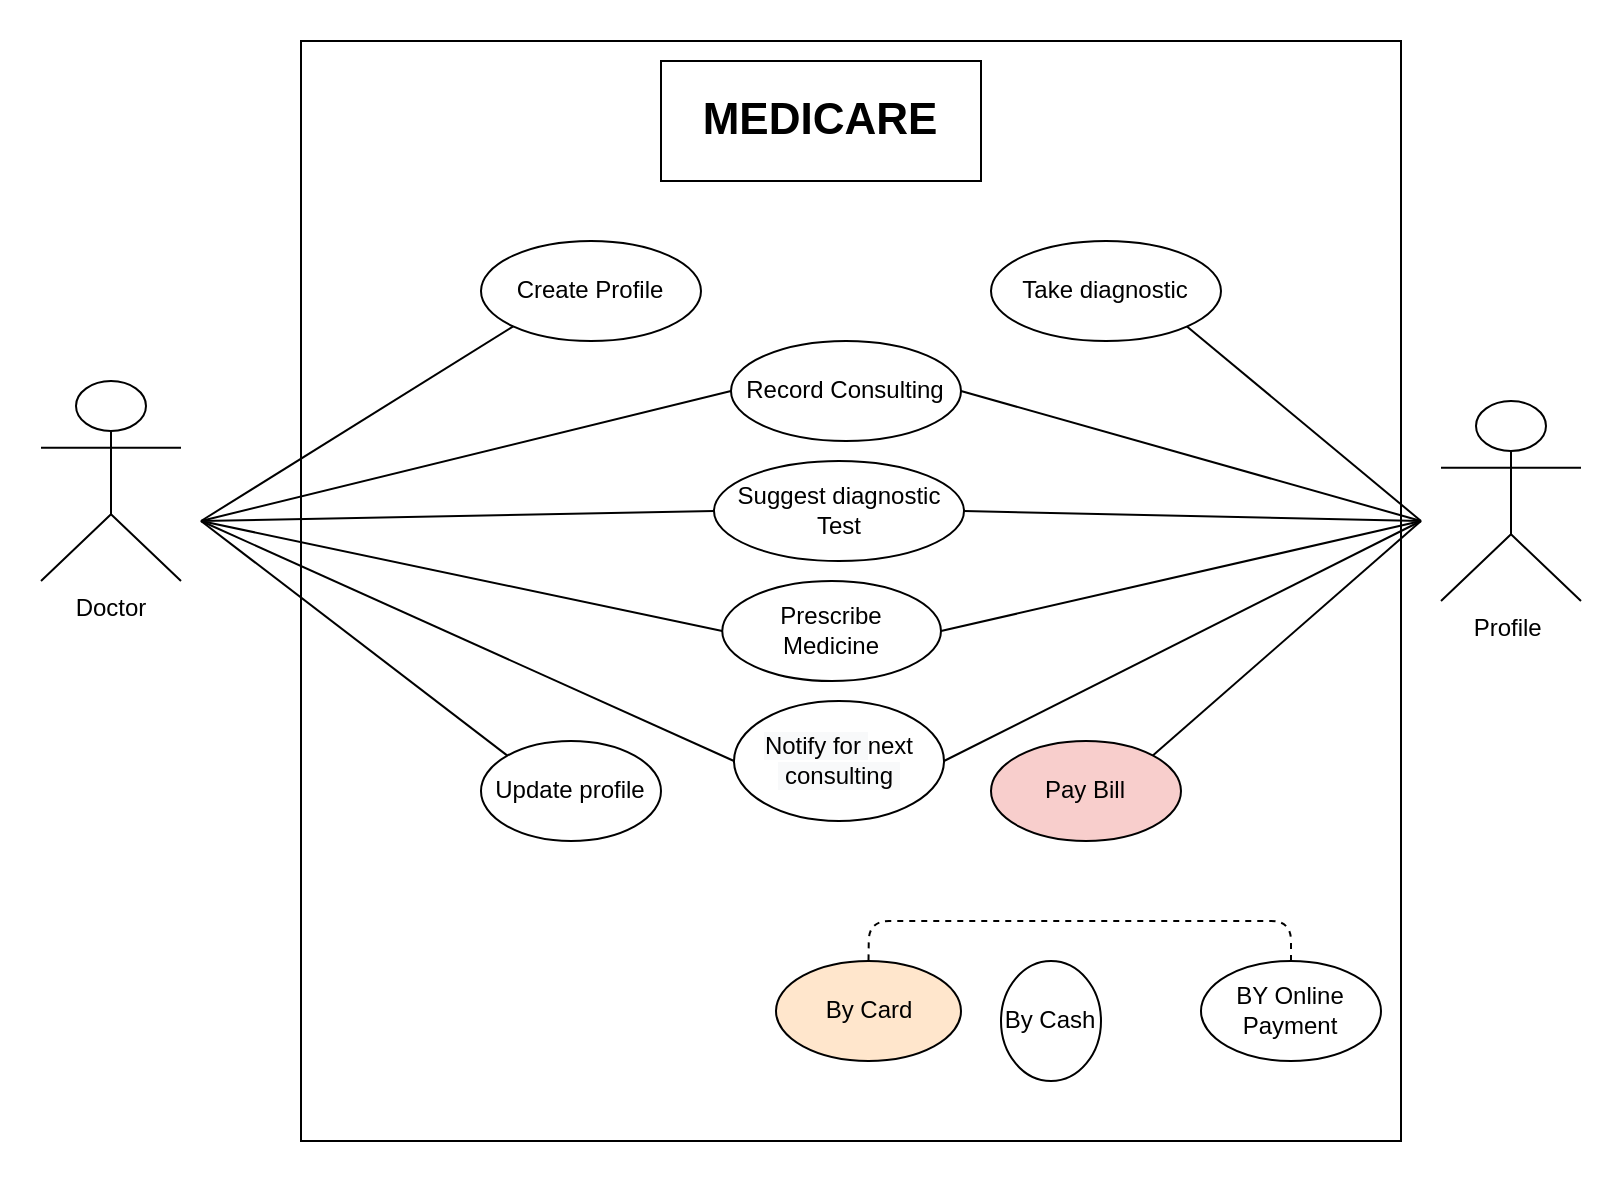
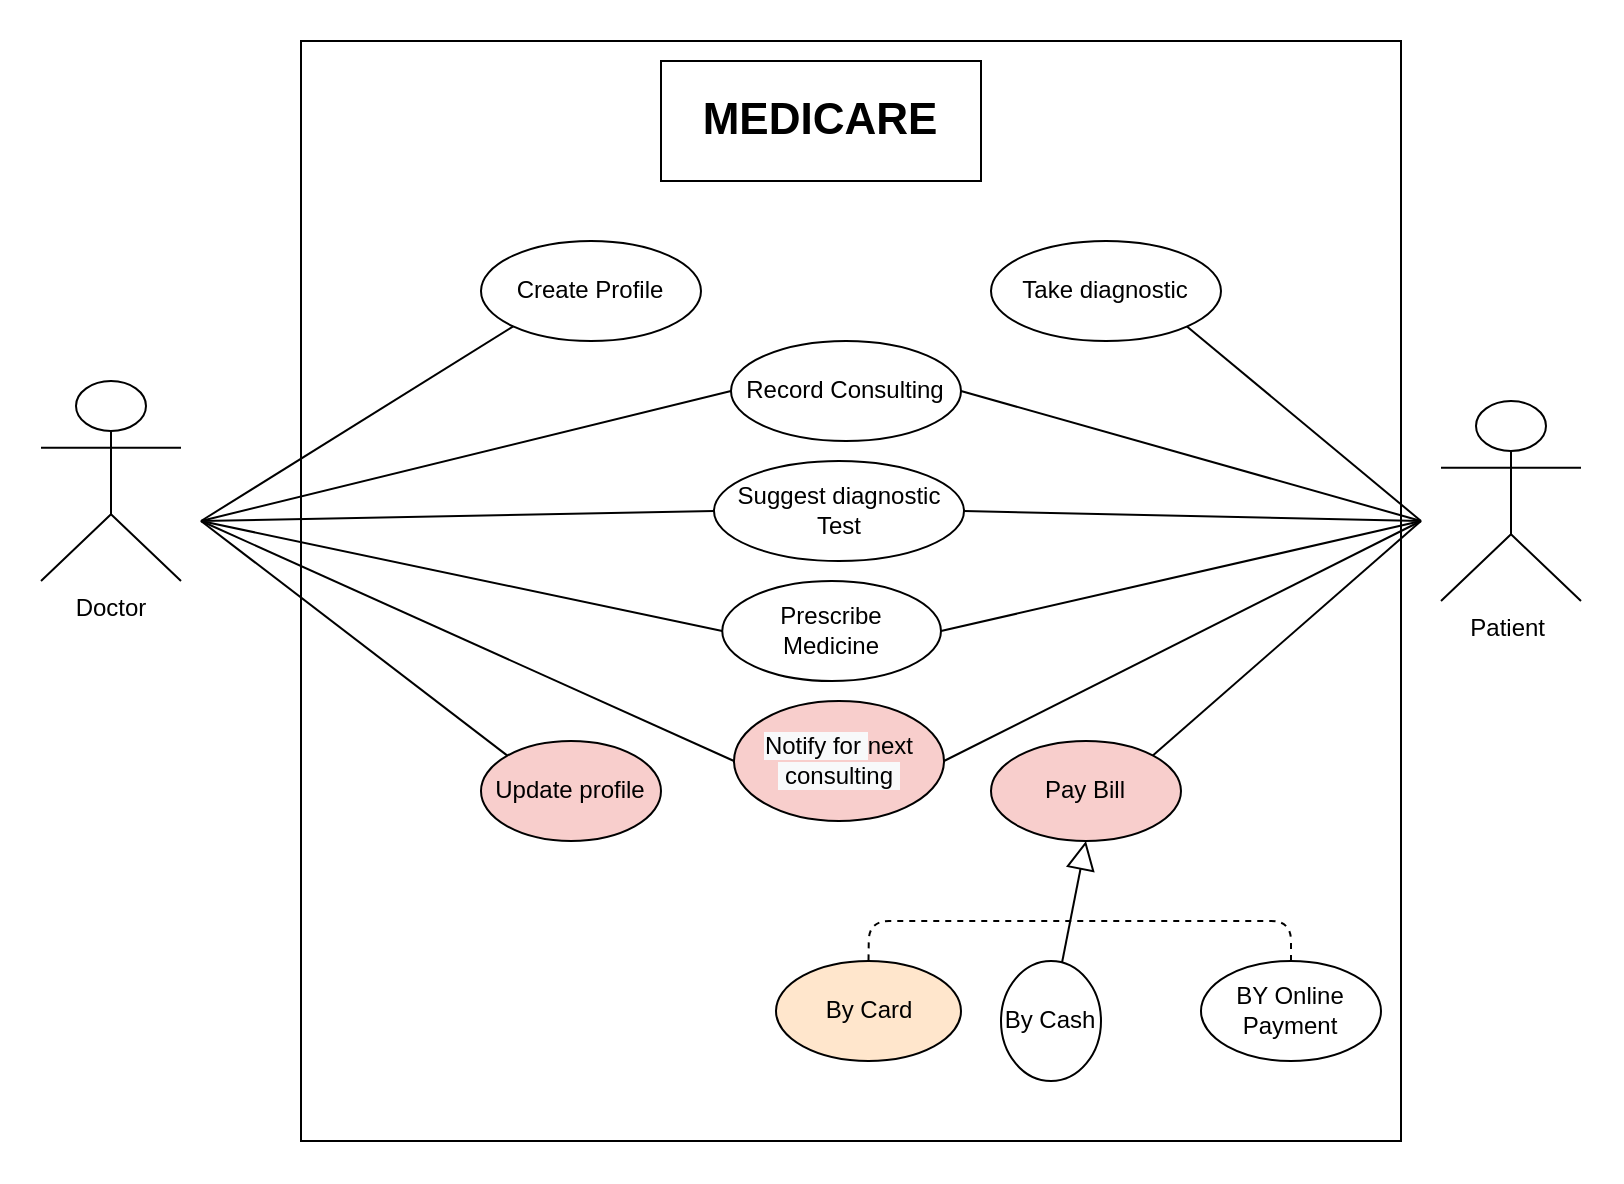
  <mxCell id="0" />
  <mxCell id="1" parent="0" />
  <mxCell id="2" value="" style="rounded=0;whiteSpace=wrap;html=1;" parent="1" vertex="1"><mxGeometry x="150" y="20" width="550" height="550" as="geometry" /></mxCell>
  <mxCell id="3" value="Doctor&lt;br&gt;" style="shape=umlActor;html=1;verticalLabelPosition=bottom;verticalAlign=top;align=center;" parent="1" vertex="1"><mxGeometry x="20" y="190" width="70" height="100" as="geometry" /></mxCell>
- <mxCell id="4" value="Profile&amp;nbsp;" style="shape=umlActor;html=1;verticalLabelPosition=bottom;verticalAlign=top;align=center;" parent="1" vertex="1"><mxGeometry x="720" y="200" width="70" height="100" as="geometry" /></mxCell>
+ <mxCell id="4" value="Patient&amp;nbsp;" style="shape=umlActor;html=1;verticalLabelPosition=bottom;verticalAlign=top;align=center;" parent="1" vertex="1"><mxGeometry x="720" y="200" width="70" height="100" as="geometry" /></mxCell>
  <mxCell id="5" value="Take diagnostic" style="ellipse;whiteSpace=wrap;html=1;" parent="1" vertex="1"><mxGeometry x="495" y="120" width="115" height="50" as="geometry" /></mxCell>
  <mxCell id="6" value="Create Profile" style="ellipse;whiteSpace=wrap;html=1;" parent="1" vertex="1"><mxGeometry x="240" y="120" width="110" height="50" as="geometry" /></mxCell>
  <mxCell id="7" value="Suggest&amp;nbsp;diagnostic Test" style="ellipse;whiteSpace=wrap;html=1;" parent="1" vertex="1"><mxGeometry x="356.5" y="230" width="125" height="50" as="geometry" /></mxCell>
  <mxCell id="8" value="Prescribe&lt;br&gt;Medicine" style="ellipse;whiteSpace=wrap;html=1;" parent="1" vertex="1"><mxGeometry x="360.63" y="290" width="109.37" height="50" as="geometry" /></mxCell>
  <mxCell id="9" value="" style="endArrow=none;html=1;entryX=0;entryY=0.5;entryDx=0;entryDy=0;" parent="1" target="8" edge="1"><mxGeometry width="50" height="50" relative="1" as="geometry"><mxPoint x="100" y="260" as="sourcePoint" /><mxPoint x="250" y="250" as="targetPoint" /></mxGeometry></mxCell>
  <mxCell id="10" value="" style="endArrow=none;html=1;entryX=0;entryY=0.5;entryDx=0;entryDy=0;" parent="1" target="7" edge="1"><mxGeometry width="50" height="50" relative="1" as="geometry"><mxPoint x="100" y="260" as="sourcePoint" /><mxPoint x="290" y="310" as="targetPoint" /></mxGeometry></mxCell>
  <mxCell id="11" value="" style="endArrow=none;html=1;exitX=1;exitY=1;exitDx=0;exitDy=0;" parent="1" source="5" edge="1"><mxGeometry width="50" height="50" relative="1" as="geometry"><mxPoint x="550" y="310" as="sourcePoint" /><mxPoint x="710" y="260" as="targetPoint" /></mxGeometry></mxCell>
  <mxCell id="12" value="" style="endArrow=none;html=1;entryX=0;entryY=1;entryDx=0;entryDy=0;" parent="1" target="6" edge="1"><mxGeometry width="50" height="50" relative="1" as="geometry"><mxPoint x="100" y="260" as="sourcePoint" /><mxPoint x="290" y="260" as="targetPoint" /></mxGeometry></mxCell>
  <mxCell id="13" value="Record Consulting" style="ellipse;whiteSpace=wrap;html=1;" parent="1" vertex="1"><mxGeometry x="365" y="170" width="115" height="50" as="geometry" /></mxCell>
  <mxCell id="14" value="" style="edgeStyle=none;html=1;endArrow=none;verticalAlign=bottom;entryX=0;entryY=0.5;entryDx=0;entryDy=0;" parent="1" target="13" edge="1"><mxGeometry width="160" relative="1" as="geometry"><mxPoint x="100" y="260" as="sourcePoint" /><mxPoint x="250" y="240" as="targetPoint" /></mxGeometry></mxCell>
- <mxCell id="15" value="&lt;span style=&quot;color: rgb(0 , 0 , 0) ; font-family: &amp;#34;helvetica&amp;#34; ; font-size: 12px ; font-style: normal ; font-weight: 400 ; letter-spacing: normal ; text-align: center ; text-indent: 0px ; text-transform: none ; word-spacing: 0px ; background-color: rgb(248 , 249 , 250) ; display: inline ; float: none&quot;&gt;Notify for&amp;nbsp;&lt;/span&gt;next&lt;br style=&quot;color: rgb(0 , 0 , 0) ; font-family: &amp;#34;helvetica&amp;#34; ; font-size: 12px ; font-style: normal ; font-weight: 400 ; letter-spacing: normal ; text-align: center ; text-indent: 0px ; text-transform: none ; word-spacing: 0px ; background-color: rgb(248 , 249 , 250)&quot;&gt;&lt;span style=&quot;color: rgb(0 , 0 , 0) ; font-family: &amp;#34;helvetica&amp;#34; ; font-size: 12px ; font-style: normal ; font-weight: 400 ; letter-spacing: normal ; text-align: center ; text-indent: 0px ; text-transform: none ; word-spacing: 0px ; background-color: rgb(248 , 249 , 250) ; display: inline ; float: none&quot;&gt;&amp;nbsp;consulting&amp;nbsp;&lt;/span&gt;" style="ellipse;whiteSpace=wrap;html=1;" parent="1" vertex="1"><mxGeometry x="366.5" y="350" width="105" height="60" as="geometry" /></mxCell>
+ <mxCell id="15" value="&lt;span style=&quot;color: rgb(0 , 0 , 0) ; font-family: &amp;#34;helvetica&amp;#34; ; font-size: 12px ; font-style: normal ; font-weight: 400 ; letter-spacing: normal ; text-align: center ; text-indent: 0px ; text-transform: none ; word-spacing: 0px ; background-color: rgb(248 , 249 , 250) ; display: inline ; float: none&quot;&gt;Notify for&amp;nbsp;&lt;/span&gt;next&lt;br style=&quot;color: rgb(0 , 0 , 0) ; font-family: &amp;#34;helvetica&amp;#34; ; font-size: 12px ; font-style: normal ; font-weight: 400 ; letter-spacing: normal ; text-align: center ; text-indent: 0px ; text-transform: none ; word-spacing: 0px ; background-color: rgb(248 , 249 , 250)&quot;&gt;&lt;span style=&quot;color: rgb(0 , 0 , 0) ; font-family: &amp;#34;helvetica&amp;#34; ; font-size: 12px ; font-style: normal ; font-weight: 400 ; letter-spacing: normal ; text-align: center ; text-indent: 0px ; text-transform: none ; word-spacing: 0px ; background-color: rgb(248 , 249 , 250) ; display: inline ; float: none&quot;&gt;&amp;nbsp;consulting&amp;nbsp;&lt;/span&gt;" style="ellipse;whiteSpace=wrap;html=1;fillColor=#f8cecc;" parent="1" vertex="1"><mxGeometry x="366.5" y="350" width="105" height="60" as="geometry" /></mxCell>
  <mxCell id="16" value="" style="endArrow=none;html=1;entryX=0;entryY=0.5;entryDx=0;entryDy=0;" parent="1" target="15" edge="1"><mxGeometry width="50" height="50" relative="1" as="geometry"><mxPoint x="100" y="260" as="sourcePoint" /><mxPoint x="190" y="370" as="targetPoint" /></mxGeometry></mxCell>
- <mxCell id="17" value="Update profile" style="ellipse;whiteSpace=wrap;html=1;" parent="1" vertex="1"><mxGeometry x="240" y="370" width="90" height="50" as="geometry" /></mxCell>
+ <mxCell id="17" value="Update profile" style="ellipse;whiteSpace=wrap;html=1;fillColor=#f8cecc;" parent="1" vertex="1"><mxGeometry x="240" y="370" width="90" height="50" as="geometry" /></mxCell>
  <mxCell id="18" value="" style="endArrow=none;html=1;exitX=1;exitY=0.5;exitDx=0;exitDy=0;" parent="1" source="13" edge="1"><mxGeometry width="50" height="50" relative="1" as="geometry"><mxPoint x="650" y="340" as="sourcePoint" /><mxPoint x="710" y="260" as="targetPoint" /></mxGeometry></mxCell>
  <mxCell id="19" value="" style="endArrow=none;html=1;entryX=0;entryY=0;entryDx=0;entryDy=0;" parent="1" target="17" edge="1"><mxGeometry width="50" height="50" relative="1" as="geometry"><mxPoint x="100" y="260" as="sourcePoint" /><mxPoint x="230" y="440" as="targetPoint" /></mxGeometry></mxCell>
  <mxCell id="20" value="" style="endArrow=none;html=1;exitX=1;exitY=0.5;exitDx=0;exitDy=0;" parent="1" source="7" edge="1"><mxGeometry width="50" height="50" relative="1" as="geometry"><mxPoint x="660" y="360" as="sourcePoint" /><mxPoint x="710" y="260" as="targetPoint" /></mxGeometry></mxCell>
  <mxCell id="21" value="" style="endArrow=none;html=1;exitX=1;exitY=0.5;exitDx=0;exitDy=0;" parent="1" source="8" edge="1"><mxGeometry width="50" height="50" relative="1" as="geometry"><mxPoint x="670" y="370" as="sourcePoint" /><mxPoint x="710" y="260" as="targetPoint" /></mxGeometry></mxCell>
  <mxCell id="22" value="" style="endArrow=none;html=1;exitX=1;exitY=0.5;exitDx=0;exitDy=0;" parent="1" source="15" edge="1"><mxGeometry width="50" height="50" relative="1" as="geometry"><mxPoint x="670" y="390" as="sourcePoint" /><mxPoint x="710" y="260" as="targetPoint" /></mxGeometry></mxCell>
  <mxCell id="23" value="" style="endArrow=none;html=1;exitX=1;exitY=0;exitDx=0;exitDy=0;" parent="1" source="24" edge="1"><mxGeometry width="50" height="50" relative="1" as="geometry"><mxPoint x="590" y="430" as="sourcePoint" /><mxPoint x="710" y="260" as="targetPoint" /></mxGeometry></mxCell>
  <mxCell id="24" value="Pay Bill" style="ellipse;whiteSpace=wrap;html=1;fillColor=#f8cecc;" parent="1" vertex="1"><mxGeometry x="495" y="370" width="95" height="50" as="geometry" /></mxCell>
+ <mxCell id="25" value="" style="edgeStyle=none;html=1;endArrow=block;endFill=0;endSize=12;verticalAlign=bottom;entryX=0.5;entryY=1;entryDx=0;entryDy=0;" parent="1" source="26" target="24" edge="1"><mxGeometry width="160" relative="1" as="geometry"><mxPoint x="440" y="450" as="sourcePoint" /><mxPoint x="600" y="450" as="targetPoint" /><Array as="points" /></mxGeometry></mxCell>
  <mxCell id="26" value="By Cash" style="ellipse;whiteSpace=wrap;html=1;" parent="1" vertex="1"><mxGeometry x="500" y="480" width="50" height="60" as="geometry" /></mxCell>
  <mxCell id="27" value="BY Online Payment" style="ellipse;whiteSpace=wrap;html=1;" parent="1" vertex="1"><mxGeometry x="600" y="480" width="90" height="50" as="geometry" /></mxCell>
  <mxCell id="28" value="By Card" style="ellipse;whiteSpace=wrap;html=1;fillColor=#ffe6cc;" parent="1" vertex="1"><mxGeometry x="387.5" y="480" width="92.5" height="50" as="geometry" /></mxCell>
  <mxCell id="29" value="" style="endArrow=none;html=1;entryX=0.5;entryY=0;entryDx=0;entryDy=0;exitX=0.5;exitY=0;exitDx=0;exitDy=0;dashed=1;" parent="1" source="27" target="28" edge="1"><mxGeometry width="50" height="50" relative="1" as="geometry"><mxPoint x="470" y="490" as="sourcePoint" /><mxPoint x="520" y="440" as="targetPoint" /><Array as="points"><mxPoint x="645" y="460" /><mxPoint x="434" y="460" /></Array></mxGeometry></mxCell>
  <mxCell id="30" value="&lt;font style=&quot;font-size: 18px&quot;&gt;&lt;b&gt;MEDICARE&lt;/b&gt;&lt;/font&gt;" style="text;html=1;align=center;verticalAlign=middle;resizable=0;points=[];autosize=1;" parent="1" vertex="1"><mxGeometry x="350" y="40" width="110" height="20" as="geometry" /></mxCell>
  <mxCell id="31" value="&lt;font style=&quot;font-size: 22px&quot;&gt;&lt;b&gt;MEDICARE&lt;/b&gt;&lt;/font&gt;" style="rounded=0;whiteSpace=wrap;html=1;" vertex="1" parent="1"><mxGeometry x="330" y="30" width="160" height="60" as="geometry" /></mxCell>
